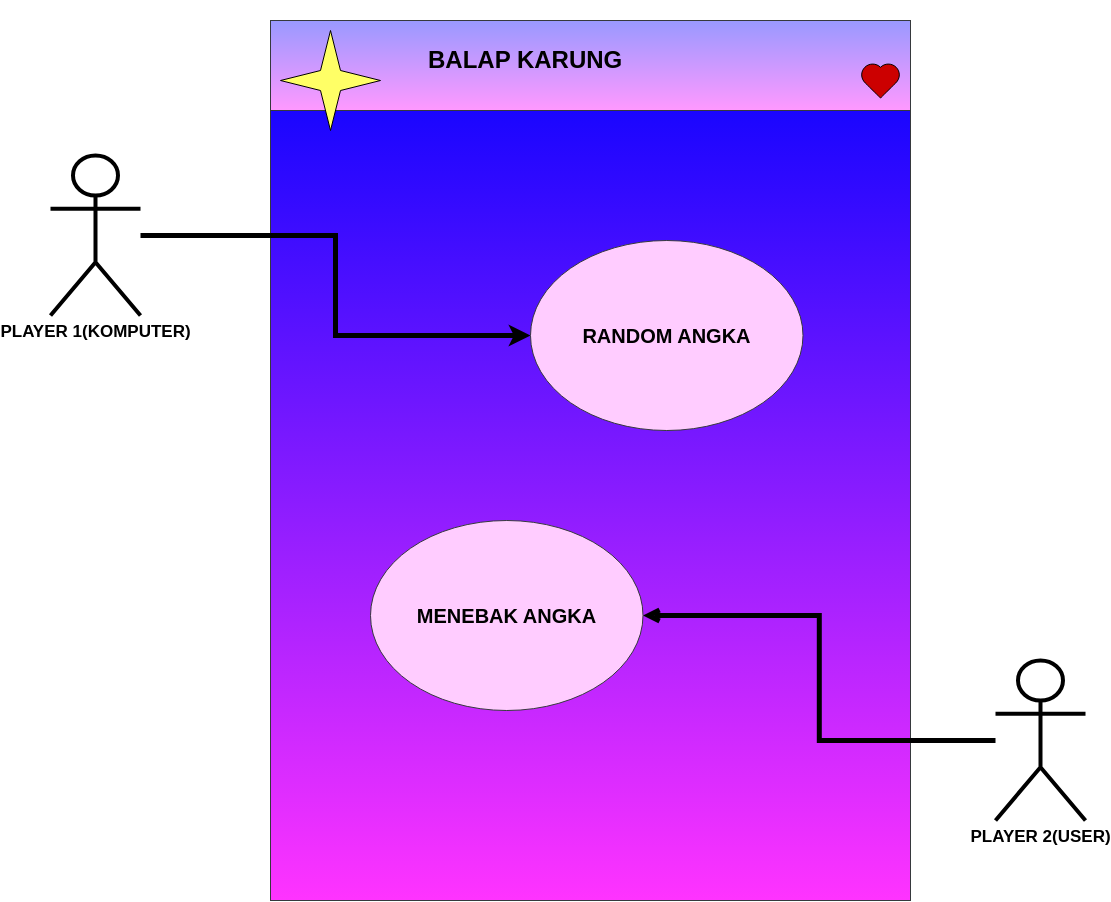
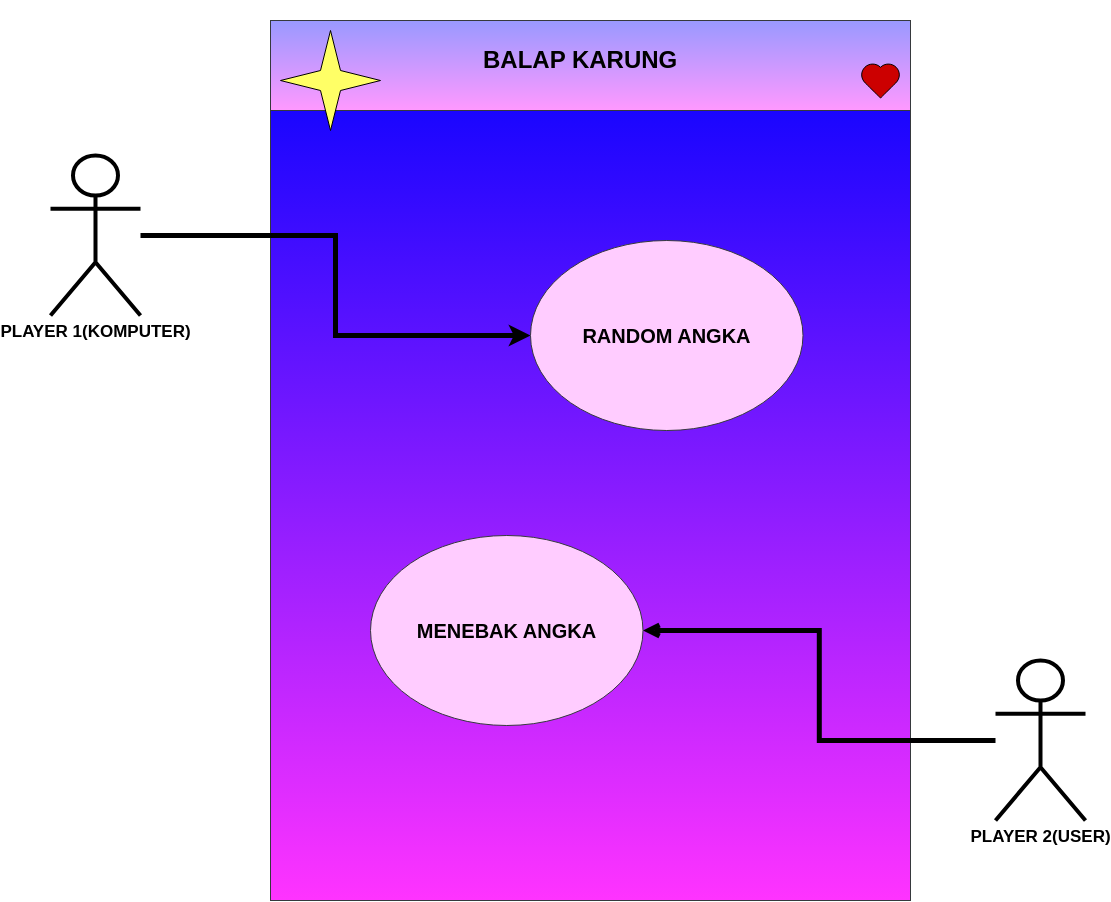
  <mxCell id="0" />
  <mxCell id="1" parent="0" />
  <mxCell id="2" value="" style="rounded=0;whiteSpace=wrap;html=1;rotation=-90;fillColor=#0000FF;strokeColor=#36393d;gradientColor=#FF33FF;gradientDirection=west;" vertex="1" parent="1"><mxGeometry x="120" y="140" width="880" height="640" as="geometry" /></mxCell>
  <mxCell id="3" style="edgeStyle=orthogonalEdgeStyle;rounded=0;orthogonalLoop=1;jettySize=auto;html=1;entryX=0;entryY=0.5;entryDx=0;entryDy=0;strokeWidth=5;" edge="1" parent="1" source="4" target="9"><mxGeometry relative="1" as="geometry" /></mxCell>
  <mxCell id="4" value="&lt;span style=&quot;font-size: 17px;&quot;&gt;&lt;b&gt;PLAYER 1(KOMPUTER)&lt;/b&gt;&lt;/span&gt;" style="shape=umlActor;verticalLabelPosition=bottom;verticalAlign=top;html=1;outlineConnect=0;strokeColor=#000000;strokeWidth=4;" vertex="1" parent="1"><mxGeometry x="20" y="155" width="90" height="160" as="geometry" /></mxCell>
  <mxCell id="5" style="edgeStyle=orthogonalEdgeStyle;rounded=0;orthogonalLoop=1;jettySize=auto;html=1;entryX=1;entryY=0.5;entryDx=0;entryDy=0;strokeWidth=5;endArrow=open;" edge="1" parent="1" source="6" target="12"><mxGeometry relative="1" as="geometry" /></mxCell>
  <mxCell id="6" value="&lt;span style=&quot;font-size: 17px;&quot;&gt;&lt;b&gt;PLAYER 2(USER)&lt;/b&gt;&lt;/span&gt;" style="shape=umlActor;verticalLabelPosition=bottom;verticalAlign=top;html=1;outlineConnect=0;strokeWidth=4;" vertex="1" parent="1"><mxGeometry x="965" y="660" width="90" height="160" as="geometry" /></mxCell>
  <mxCell id="7" value="" style="rounded=0;whiteSpace=wrap;html=1;fillColor=#9999FF;strokeColor=#36393d;gradientColor=#FF99FF;" vertex="1" parent="1"><mxGeometry x="240" y="20" width="640" height="90" as="geometry" /></mxCell>
- <mxCell id="8" value="&lt;h1&gt;BALAP KARUNG&amp;nbsp;&lt;/h1&gt;" style="text;html=1;strokeColor=none;fillColor=none;spacing=5;spacingTop=-20;whiteSpace=wrap;overflow=hidden;rounded=0;" vertex="1" parent="1"><mxGeometry x="392.5" y="40" width="215" height="50" as="geometry" /></mxCell>
+ <mxCell id="8" value="&lt;h1&gt;BALAP KARUNG&amp;nbsp;&lt;/h1&gt;" style="text;html=1;strokeColor=none;fillColor=none;spacing=5;spacingTop=-20;whiteSpace=wrap;overflow=hidden;rounded=0;" vertex="1" parent="1"><mxGeometry x="447.5" y="40" width="215" height="50" as="geometry" /></mxCell>
  <mxCell id="9" value="&lt;span style=&quot;font-size: 20px;&quot;&gt;&lt;b&gt;RANDOM ANGKA&lt;/b&gt;&lt;/span&gt;" style="ellipse;whiteSpace=wrap;html=1;fillColor=#FFCCFF;strokeColor=#36393d;gradientColor=none;" vertex="1" parent="1"><mxGeometry x="500" y="240" width="272.5" height="190" as="geometry" /></mxCell>
  <mxCell id="10" value="" style="verticalLabelPosition=bottom;verticalAlign=top;html=1;shape=mxgraph.basic.4_point_star_2;dx=0.8;fillColor=#FFFF66;" vertex="1" parent="1"><mxGeometry x="250" y="30" width="100" height="100" as="geometry" /></mxCell>
  <mxCell id="11" value="" style="verticalLabelPosition=bottom;verticalAlign=top;html=1;shape=mxgraph.basic.heart;fillColor=#CC0000;" vertex="1" parent="1"><mxGeometry x="830" y="62.5" width="40" height="35" as="geometry" /></mxCell>
- <mxCell id="12" value="&lt;span style=&quot;font-size: 20px;&quot;&gt;&lt;b&gt;MENEBAK ANGKA&lt;/b&gt;&lt;/span&gt;" style="ellipse;whiteSpace=wrap;html=1;fillColor=#FFCCFF;strokeColor=#36393d;gradientColor=none;" vertex="1" parent="1"><mxGeometry x="340" y="520" width="272.5" height="190" as="geometry" /></mxCell>
+ <mxCell id="12" value="&lt;span style=&quot;font-size: 20px;&quot;&gt;&lt;b&gt;MENEBAK ANGKA&lt;/b&gt;&lt;/span&gt;" style="ellipse;whiteSpace=wrap;html=1;fillColor=#FFCCFF;strokeColor=#36393d;gradientColor=none;" vertex="1" parent="1"><mxGeometry x="340" y="535" width="272.5" height="190" as="geometry" /></mxCell>
